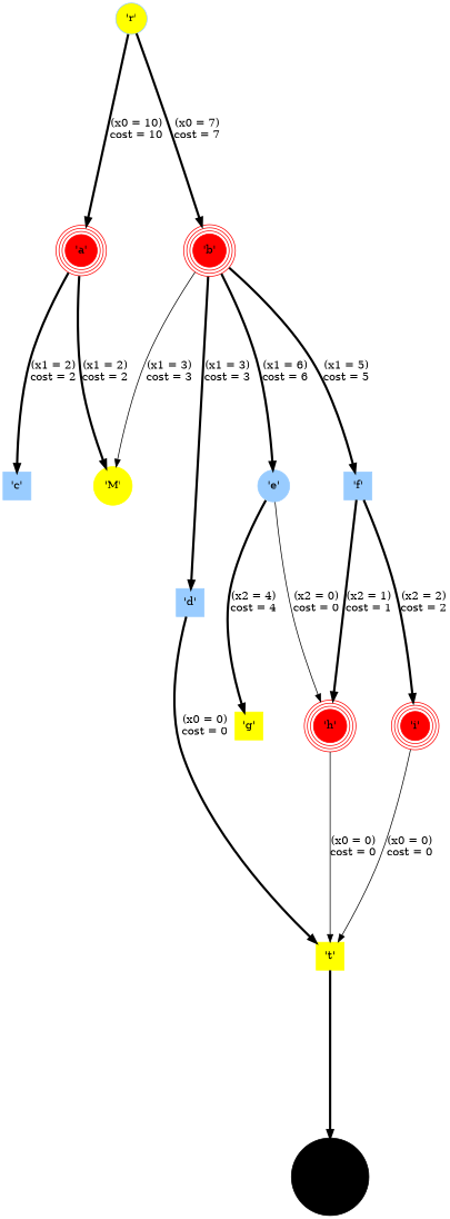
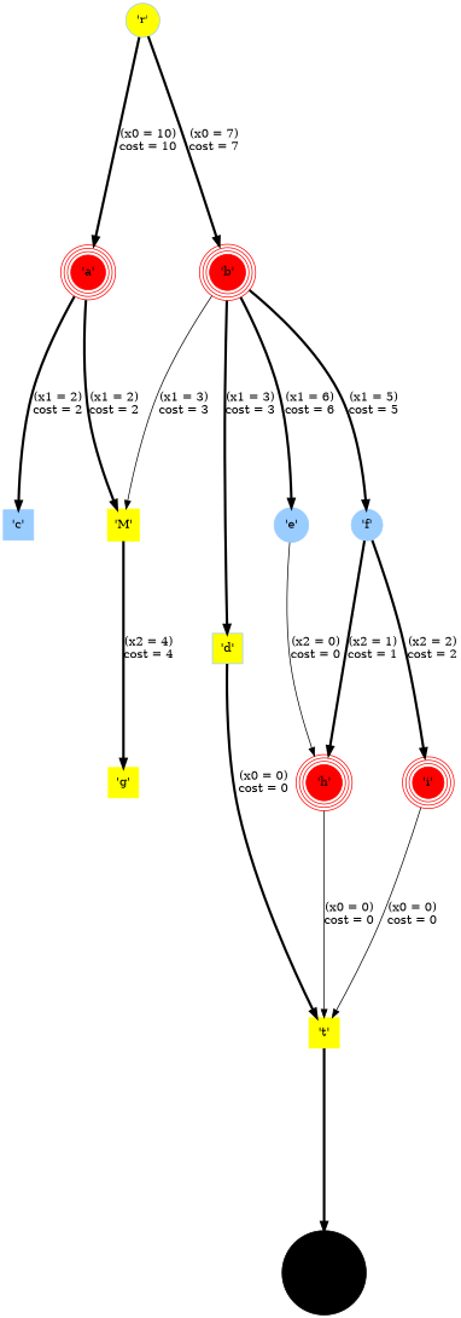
  digraph {
    ranksep=3
    node [color="#99ccff" group=1 peripheries=1 shape=circle style=filled]
    edge [penwidth=3]
    n1 [fillcolor=yellow group=root label="'r'"]
    n2 [color=red group=0 label="'a'" peripheries=4]
    n3 [color=red group=0 label="'b'" peripheries=4]
    n4 [label="'c'" shape=square]
-   n5 [color=yellow label="'M'"]
-   n6 [label="'d'" shape=square]
+   n5 [color=yellow label="'M'" shape=square]
+   n6 [label="'d'" shape=square fillcolor=yellow]
    n7 [label="'e'"]
-   n8 [label="'f'" shape=square]
+   n8 [label="'f'"]
    n9 [color=yellow group=2 label="'g'" shape=square]
    n10 [color=yellow group=0 label="'t'" shape=square]
    n11 [color=red group=2 label="'h'" peripheries=4]
    n12 [color=red group=2 label="'i'" peripheries=4]
    terminal [color=black group=terminal peripheries=""]
    n1 -> n2 [label="(x0 = 10)\ncost = 10"]
    n1 -> n3 [label="(x0 = 7)\ncost = 7"]
    n2 -> n4 [label="(x1 = 2)\ncost = 2"]
    n2 -> n5 [label="(x1 = 2)\ncost = 2"]
    n3 -> n5 [label="(x1 = 3)\ncost = 3" penwidth=1]
    n3 -> n6 [label="(x1 = 3)\ncost = 3"]
    n3 -> n7 [label="(x1 = 6)\ncost = 6"]
    n3 -> n8 [label="(x1 = 5)\ncost = 5"]
-   n7 -> n9 [label="(x2 = 4)\ncost = 4"]
+   n5 -> n9 [label="(x2 = 4)\ncost = 4"]
    n6 -> n10 [label="(x0 = 0)\ncost = 0"]
    n7 -> n11 [label="(x2 = 0)\ncost = 0" penwidth=1]
    n8 -> n11 [label="(x2 = 1)\ncost = 1"]
    n8 -> n12 [label="(x2 = 2)\ncost = 2"]
    n10 -> terminal
    n11 -> n10 [label="(x0 = 0)\ncost = 0" penwidth=1]
    n12 -> n10 [label="(x0 = 0)\ncost = 0" penwidth=1]
  }
